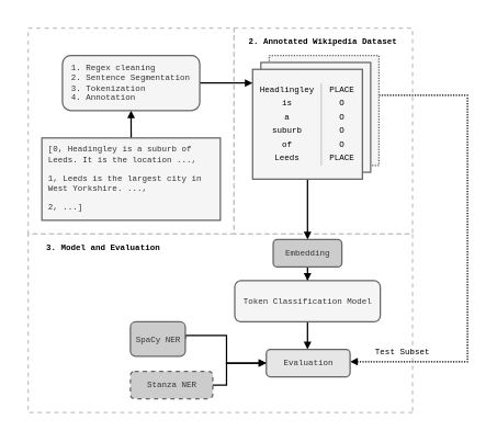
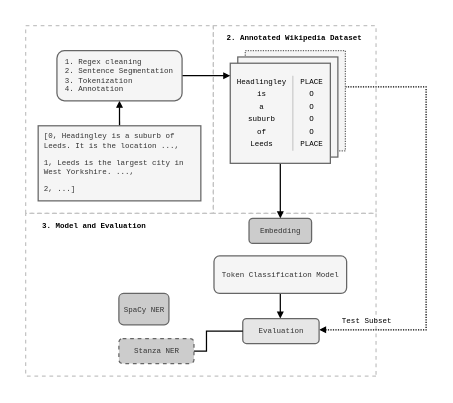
  <mxCell id="0" />
  <mxCell id="1" parent="0" />
  <mxCell id="2" value="" style="rounded=0;whiteSpace=wrap;html=1;fillColor=none;dashed=1;strokeColor=#C4C4C4;" parent="1" vertex="1"><mxGeometry x="20" y="20" width="150" height="150" as="geometry" /></mxCell>
  <mxCell id="3" value="" style="rounded=0;whiteSpace=wrap;html=1;fillColor=none;dashed=1;strokeColor=#C4C4C4;" parent="1" vertex="1"><mxGeometry x="170" y="20" width="130" height="150" as="geometry" /></mxCell>
  <mxCell id="4" value="" style="rounded=0;whiteSpace=wrap;html=1;fillColor=none;dashed=1;strokeColor=#C4C4C4;perimeterSpacing=0;direction=west;" parent="1" vertex="1"><mxGeometry x="20" y="170" width="280" height="130" as="geometry" /></mxCell>
  <mxCell id="5" style="edgeStyle=orthogonalEdgeStyle;rounded=0;orthogonalLoop=1;jettySize=auto;html=1;endArrow=block;endFill=1;endSize=3;strokeColor=#000000;fontFamily=Georgia;fontSize=6;dashed=1;dashPattern=1 1;entryX=1;entryY=0.5;entryDx=0;entryDy=0;" parent="1" edge="1"><mxGeometry relative="1" as="geometry"><mxPoint x="254.5" y="263" as="targetPoint" /><Array as="points"><mxPoint x="340" y="69" /><mxPoint x="340" y="263" /></Array><mxPoint x="275.5" y="69" as="sourcePoint" /></mxGeometry></mxCell>
  <mxCell id="6" value="" style="rounded=0;whiteSpace=wrap;html=1;strokeColor=#666666;fontColor=#333333;dashed=1;dashPattern=1 1;fillColor=#f5f5f5;" parent="1" vertex="1"><mxGeometry x="195.5" y="40" width="80" height="80" as="geometry" /></mxCell>
  <mxCell id="7" value="" style="rounded=0;whiteSpace=wrap;html=1;fillColor=#f5f5f5;strokeColor=#666666;fontColor=#333333;" parent="1" vertex="1"><mxGeometry x="189.5" y="45" width="80" height="80" as="geometry" /></mxCell>
  <mxCell id="8" style="edgeStyle=orthogonalEdgeStyle;rounded=0;orthogonalLoop=1;jettySize=auto;html=1;endArrow=block;endFill=1;endSize=3;strokeColor=#000000;fontFamily=Courier New;fontSize=6;entryX=0.5;entryY=0;entryDx=0;entryDy=0;" parent="1" source="9" target="28" edge="1"><mxGeometry relative="1" as="geometry"><mxPoint x="229" y="170" as="targetPoint" /></mxGeometry></mxCell>
  <mxCell id="9" value="" style="rounded=0;whiteSpace=wrap;html=1;fillColor=#f5f5f5;strokeColor=#666666;fontColor=#333333;" parent="1" vertex="1"><mxGeometry x="183.5" y="50" width="80" height="80" as="geometry" /></mxCell>
  <mxCell id="10" value="Headlingley" style="text;html=1;strokeColor=none;fillColor=none;align=center;verticalAlign=middle;whiteSpace=wrap;rounded=0;fontFamily=Courier New;fontSize=6;" parent="1" vertex="1"><mxGeometry x="183.5" y="60" width="50" height="10" as="geometry" /></mxCell>
  <mxCell id="11" value="" style="endArrow=none;html=1;fillColor=#f5f5f5;strokeColor=#CCCCCC;exitX=0;exitY=1;exitDx=0;exitDy=0;" parent="1" source="22" edge="1"><mxGeometry width="50" height="50" relative="1" as="geometry"><mxPoint x="233.5" y="130" as="sourcePoint" /><mxPoint x="233.5" y="60" as="targetPoint" /></mxGeometry></mxCell>
  <mxCell id="12" value="&lt;font style=&quot;font-size: 6px;&quot; data-font-src=&quot;https://fonts.googleapis.com/css?family=roboto+mono&quot;&gt;is&lt;/font&gt;" style="text;html=1;strokeColor=none;fillColor=none;align=center;verticalAlign=middle;whiteSpace=wrap;rounded=0;fontFamily=Courier New;fontSize=6;" parent="1" vertex="1"><mxGeometry x="183.5" y="70" width="50" height="10" as="geometry" /></mxCell>
  <mxCell id="13" value="&lt;font style=&quot;font-size: 6px;&quot;&gt;a&lt;/font&gt;" style="text;html=1;strokeColor=none;fillColor=none;align=center;verticalAlign=middle;whiteSpace=wrap;rounded=0;fontFamily=Courier New;fontSize=6;" parent="1" vertex="1"><mxGeometry x="183.5" y="80" width="50" height="10" as="geometry" /></mxCell>
  <mxCell id="14" value="suburb" style="text;html=1;strokeColor=none;fillColor=none;align=center;verticalAlign=middle;whiteSpace=wrap;rounded=0;fontFamily=Courier New;fontSize=6;" parent="1" vertex="1"><mxGeometry x="183.5" y="90" width="50" height="10" as="geometry" /></mxCell>
  <mxCell id="15" value="of" style="text;html=1;strokeColor=none;fillColor=none;align=center;verticalAlign=middle;whiteSpace=wrap;rounded=0;fontFamily=Courier New;fontSize=6;" parent="1" vertex="1"><mxGeometry x="183.5" y="100" width="50" height="10" as="geometry" /></mxCell>
  <mxCell id="16" value="Leeds" style="text;html=1;strokeColor=none;fillColor=none;align=center;verticalAlign=middle;whiteSpace=wrap;rounded=0;fontFamily=Courier New;fontSize=6;" parent="1" vertex="1"><mxGeometry x="183.5" y="110" width="50" height="10" as="geometry" /></mxCell>
  <mxCell id="17" value="PLACE" style="text;html=1;strokeColor=none;fillColor=none;align=center;verticalAlign=middle;whiteSpace=wrap;rounded=0;fontFamily=Courier New;fontSize=6;" parent="1" vertex="1"><mxGeometry x="233.5" y="60" width="30" height="10" as="geometry" /></mxCell>
  <mxCell id="18" value="O" style="text;html=1;strokeColor=none;fillColor=none;align=center;verticalAlign=middle;whiteSpace=wrap;rounded=0;fontFamily=Courier New;fontSize=6;" parent="1" vertex="1"><mxGeometry x="233.5" y="70" width="30" height="10" as="geometry" /></mxCell>
  <mxCell id="19" value="O" style="text;html=1;strokeColor=none;fillColor=none;align=center;verticalAlign=middle;whiteSpace=wrap;rounded=0;fontFamily=Courier New;fontSize=6;" parent="1" vertex="1"><mxGeometry x="233.5" y="80" width="30" height="10" as="geometry" /></mxCell>
  <mxCell id="20" value="O" style="text;html=1;strokeColor=none;fillColor=none;align=center;verticalAlign=middle;whiteSpace=wrap;rounded=0;fontFamily=Courier New;fontSize=6;" parent="1" vertex="1"><mxGeometry x="233.5" y="90" width="30" height="10" as="geometry" /></mxCell>
  <mxCell id="21" value="O" style="text;html=1;strokeColor=none;fillColor=none;align=center;verticalAlign=middle;whiteSpace=wrap;rounded=0;fontFamily=Courier New;fontSize=6;" parent="1" vertex="1"><mxGeometry x="233.5" y="100" width="30" height="10" as="geometry" /></mxCell>
  <mxCell id="22" value="PLACE" style="text;html=1;strokeColor=none;fillColor=none;align=center;verticalAlign=middle;whiteSpace=wrap;rounded=0;fontFamily=Courier New;fontSize=6;" parent="1" vertex="1"><mxGeometry x="233.5" y="110" width="30" height="10" as="geometry" /></mxCell>
  <mxCell id="23" style="edgeStyle=orthogonalEdgeStyle;rounded=0;orthogonalLoop=1;jettySize=auto;html=1;entryX=0.5;entryY=1;entryDx=0;entryDy=0;endSize=3;endArrow=block;endFill=1;" parent="1" target="26" edge="1"><mxGeometry relative="1" as="geometry"><mxPoint x="95.029" y="100" as="sourcePoint" /></mxGeometry></mxCell>
  <mxCell id="24" value="&lt;div align=&quot;left&quot;&gt;[0, Headingley is a suburb of Leeds. It is the location ...,&lt;/div&gt;&lt;div align=&quot;left&quot;&gt;&lt;br&gt;&lt;/div&gt;&lt;div align=&quot;left&quot;&gt;1, Leeds is the largest city in West Yorkshire. ...,&lt;/div&gt;&lt;div align=&quot;left&quot;&gt;&lt;br&gt;&lt;/div&gt;&lt;div align=&quot;left&quot;&gt;2, ...]&lt;/div&gt;" style="rounded=0;whiteSpace=wrap;html=1;fontFamily=Courier New;fontSize=6;align=left;spacing=5;strokeColor=#666666;fontColor=#333333;fillColor=#f5f5f5;" parent="1" vertex="1"><mxGeometry x="30" y="100" width="130" height="60" as="geometry" /></mxCell>
  <mxCell id="25" style="edgeStyle=orthogonalEdgeStyle;rounded=0;orthogonalLoop=1;jettySize=auto;html=1;exitX=1;exitY=0.5;exitDx=0;exitDy=0;entryX=0;entryY=0;entryDx=0;entryDy=0;endSize=3;endArrow=block;endFill=1;" parent="1" source="26" target="10" edge="1"><mxGeometry relative="1" as="geometry" /></mxCell>
  <mxCell id="26" value="&lt;div align=&quot;left&quot;&gt;1. Regex cleaning&lt;br&gt;&lt;/div&gt;&lt;div align=&quot;left&quot;&gt;2. Sentence Segmentation&lt;/div&gt;&lt;div align=&quot;left&quot;&gt;3. Tokenization&lt;/div&gt;&lt;div align=&quot;left&quot;&gt;4. Annotation&lt;br&gt;&lt;/div&gt;" style="text;html=1;align=center;verticalAlign=middle;whiteSpace=wrap;rounded=1;fontFamily=Courier New;fontSize=6;fillColor=#f5f5f5;strokeColor=#666666;fontColor=#333333;" parent="1" vertex="1"><mxGeometry x="45" y="40" width="100" height="40" as="geometry" /></mxCell>
- <mxCell id="27" style="edgeStyle=orthogonalEdgeStyle;rounded=0;orthogonalLoop=1;jettySize=auto;html=1;entryX=0.5;entryY=0;entryDx=0;entryDy=0;endArrow=block;endFill=1;endSize=3;strokeColor=#000000;fontFamily=Georgia;fontSize=6;" parent="1" source="28" target="30" edge="1"><mxGeometry relative="1" as="geometry" /></mxCell>
  <mxCell id="28" value="&lt;font face=&quot;Courier New&quot;&gt;Embedding&lt;/font&gt;" style="rounded=1;whiteSpace=wrap;html=1;fontFamily=Georgia;fontSize=6;align=center;strokeColor=#666666;fontColor=#333333;fillColor=#CCCCCC;" parent="1" vertex="1"><mxGeometry x="198.5" y="174" width="50" height="20" as="geometry" /></mxCell>
  <mxCell id="29" style="edgeStyle=orthogonalEdgeStyle;rounded=0;orthogonalLoop=1;jettySize=auto;html=1;entryX=0.5;entryY=0;entryDx=0;entryDy=0;endArrow=block;endFill=1;endSize=3;strokeColor=#000000;fontFamily=Georgia;fontSize=6;" parent="1" source="30" target="31" edge="1"><mxGeometry relative="1" as="geometry" /></mxCell>
  <mxCell id="30" value="&lt;font face=&quot;Courier New&quot;&gt;Token Classification Model&lt;/font&gt;" style="rounded=1;whiteSpace=wrap;html=1;fontFamily=Georgia;fontSize=6;align=center;strokeColor=#666666;fontColor=#333333;fillColor=#f5f5f5;" parent="1" vertex="1"><mxGeometry x="170.5" y="204" width="106" height="30" as="geometry" /></mxCell>
  <mxCell id="31" value="&lt;font face=&quot;Courier New&quot;&gt;Evaluation&lt;/font&gt;" style="rounded=1;whiteSpace=wrap;html=1;fontFamily=Georgia;fontSize=6;align=center;strokeColor=#666666;fontColor=#333333;fillColor=#E6E6E6;" parent="1" vertex="1"><mxGeometry x="193.5" y="254" width="61" height="20" as="geometry" /></mxCell>
  <mxCell id="32" value="&lt;font face=&quot;Courier New&quot;&gt;Test Subset&lt;/font&gt;" style="text;html=1;strokeColor=none;fillColor=none;align=center;verticalAlign=middle;whiteSpace=wrap;rounded=0;fontFamily=Georgia;fontSize=6;" parent="1" vertex="1"><mxGeometry x="257.5" y="251" width="70" height="10" as="geometry" /></mxCell>
- <mxCell id="33" style="edgeStyle=orthogonalEdgeStyle;rounded=0;orthogonalLoop=1;jettySize=auto;html=1;entryX=0;entryY=0.5;entryDx=0;entryDy=0;endArrow=block;endFill=1;endSize=3;strokeColor=#000000;fontFamily=Georgia;fontSize=6;exitX=1;exitY=0.5;exitDx=0;exitDy=0;" parent="1" source="34" target="31" edge="1"><mxGeometry relative="1" as="geometry"><Array as="points"><mxPoint x="164.5" y="244" /><mxPoint x="164.5" y="264" /></Array></mxGeometry></mxCell>
  <mxCell id="34" value="&lt;font face=&quot;Courier New&quot;&gt;SpaCy NER&lt;/font&gt;" style="rounded=1;whiteSpace=wrap;html=1;fontFamily=Georgia;fontSize=6;align=center;strokeColor=#666666;fontColor=#333333;fillColor=#CCCCCC;" parent="1" vertex="1"><mxGeometry x="94.5" y="234" width="40" height="25" as="geometry" /></mxCell>
- <mxCell id="35" style="edgeStyle=orthogonalEdgeStyle;rounded=0;orthogonalLoop=1;jettySize=auto;html=1;entryX=0;entryY=0.5;entryDx=0;entryDy=0;endArrow=block;endFill=1;endSize=3;strokeColor=#000000;fontFamily=Georgia;fontSize=6;exitX=1;exitY=0.5;exitDx=0;exitDy=0;" parent="1" source="36" target="31" edge="1"><mxGeometry relative="1" as="geometry"><Array as="points"><mxPoint x="164.5" y="280" /><mxPoint x="164.5" y="264" /></Array></mxGeometry></mxCell>
+ <mxCell id="35" style="edgeStyle=orthogonalEdgeStyle;rounded=0;orthogonalLoop=1;jettySize=auto;html=1;entryX=0;entryY=0.5;entryDx=0;entryDy=0;endArrow=none;endFill=1;endSize=3;strokeColor=#000000;fontFamily=Georgia;fontSize=6;exitX=1;exitY=0.5;exitDx=0;exitDy=0;" parent="1" source="36" target="31" edge="1"><mxGeometry relative="1" as="geometry"><Array as="points"><mxPoint x="164.5" y="280" /><mxPoint x="164.5" y="264" /></Array></mxGeometry></mxCell>
  <mxCell id="36" value="&lt;font face=&quot;Courier New&quot;&gt;Stanza NER&lt;/font&gt;" style="rounded=1;whiteSpace=wrap;html=1;fontFamily=Georgia;fontSize=6;align=center;strokeColor=#666666;fontColor=#333333;fillColor=#CCCCCC;dashed=1;" parent="1" vertex="1"><mxGeometry x="94.5" y="270" width="60" height="20" as="geometry" /></mxCell>
  <mxCell id="37" value="&lt;b&gt;2. Annotated Wikipedia Dataset&lt;/b&gt;" style="text;html=1;align=center;verticalAlign=middle;whiteSpace=wrap;rounded=0;fontFamily=Courier New;fontSize=6;" parent="1" vertex="1"><mxGeometry x="170" y="20" width="130" height="20" as="geometry" /></mxCell>
  <mxCell id="38" value="&lt;b&gt;3. Model and Evaluation&lt;/b&gt;" style="text;html=1;align=center;verticalAlign=middle;whiteSpace=wrap;rounded=0;fontFamily=Courier New;fontSize=6;" parent="1" vertex="1"><mxGeometry x="20" y="170" width="110" height="20" as="geometry" /></mxCell>
